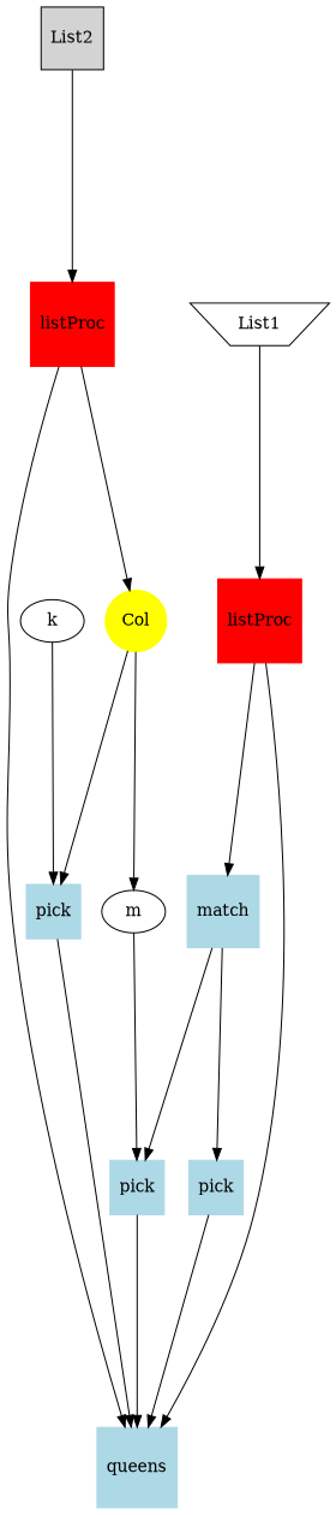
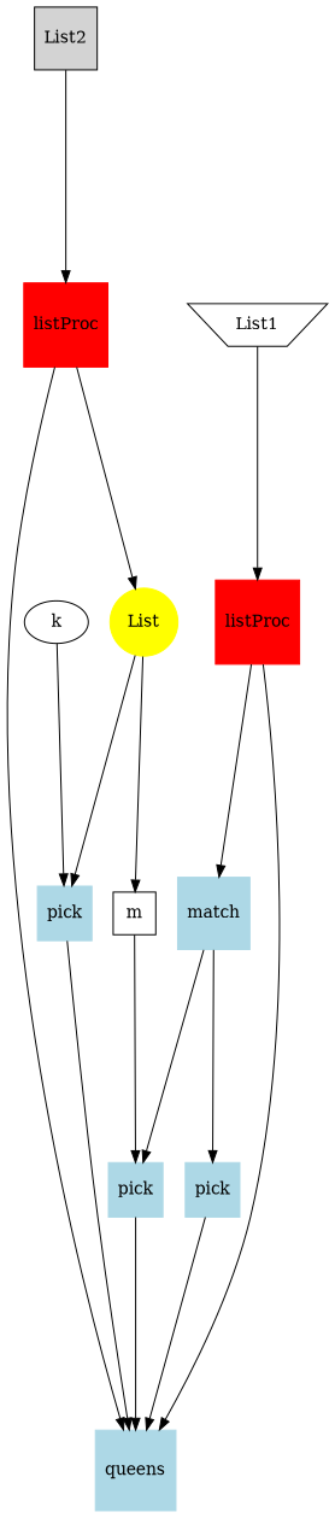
  digraph {
    mindist=1.5
    ranksep=2.5
    node [shape=square style=filled color=lightblue]
    n1 [label=List2 color=""]
    n2 [color=red label=listProc]
    n3 [label=queens]
-   n4 [color=yellow label=Col shape=circle]
+   n4 [color=yellow label=List shape=circle]
    n5 [label=pick]
-   m [shape="" style="" color=""]
+   m [style="" color=""]
    n7 [distortion=.7 label=List1 shape=polygon sides=4 style="" color=""]
    n8 [color=red label=listProc]
    n9 [label=match]
    n10 [label=pick]
    n11 [label=pick]
    k [shape="" style="" color=""]
    n1 -> n2
    n2 -> n3
    n2 -> n4
    n4 -> n5
    n4 -> m
    n5 -> n3
    m -> n11
    n7 -> n8
    n8 -> n3
    n8 -> n9
    n9 -> n10
    n9 -> n11
    n10 -> n3
    n11 -> n3
    k -> n5
  }
